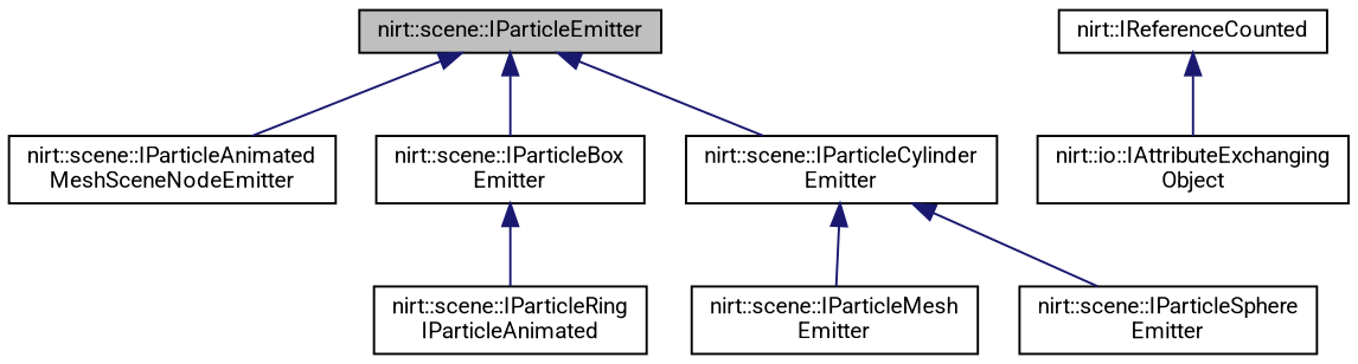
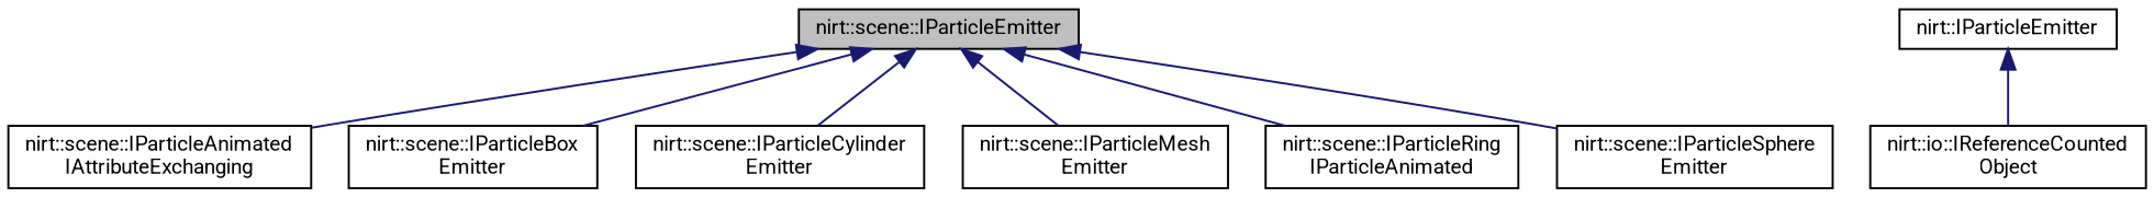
  digraph {
    fontname=Roboto
    rankdir=TB
    node [color=black fillcolor=white fontname=Roboto fontsize=10 shape=record style=filled]
    edge [color=midnightblue dir=back fontname=Roboto fontsize=10 labelfontname=Helvetica labelfontsize=10 style=solid]
    n1 [fillcolor=grey75 fontcolor=black height=0.2 label="nirt::scene::IParticleEmitter" width=0.4]
-   n2 [height=0.2 label="nirt::scene::IParticleAnimated\lMeshSceneNodeEmitter" width=0.4]
+   n2 [height=0.2 label="nirt::scene::IParticleAnimated\lIAttributeExchanging" width=0.4]
    n3 [height=0.2 label="nirt::scene::IParticleBox\lEmitter" width=0.4]
    n4 [height=0.2 label="nirt::scene::IParticleCylinder\lEmitter" width=0.4]
    n5 [height=0.2 label="nirt::scene::IParticleMesh\lEmitter" width=0.4]
    n6 [height=0.2 label="nirt::scene::IParticleRing\lIParticleAnimated" width=0.4]
    n7 [height=0.2 label="nirt::scene::IParticleSphere\lEmitter" width=0.4]
-   n8 [height=0.2 label="nirt::io::IAttributeExchanging\lObject" width=0.4]
-   n9 [height=0.2 label="nirt::IReferenceCounted" width=0.4]
+   n8 [height=0.2 label="nirt::io::IReferenceCounted\lObject" width=0.4]
+   n9 [height=0.2 label="nirt::IParticleEmitter" width=0.4]
    n1 -> n2
    n1 -> n3
    n1 -> n4
-   n4 -> n5
-   n3 -> n6
-   n4 -> n7
+   n1 -> n5
+   n1 -> n6
+   n1 -> n7
    n9 -> n8
  }
